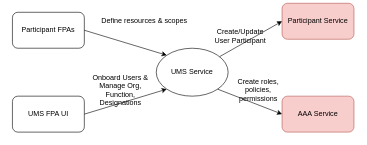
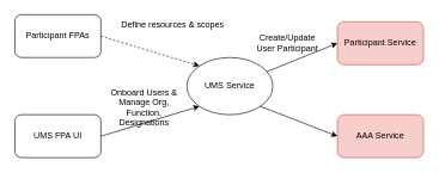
  <mxCell id="0" />
  <mxCell id="1" parent="0" />
  <mxCell id="2" value="UMS Service" style="ellipse;whiteSpace=wrap;html=1;" vertex="1" parent="1"><mxGeometry x="260" y="80" width="120" height="80" as="geometry" /></mxCell>
  <mxCell id="3" value="Participant FPAs" style="rounded=1;whiteSpace=wrap;html=1;" vertex="1" parent="1"><mxGeometry x="20" y="20" width="120" height="60" as="geometry" /></mxCell>
  <mxCell id="4" value="UMS FPA UI" style="rounded=1;whiteSpace=wrap;html=1;" vertex="1" parent="1"><mxGeometry x="20" y="160" width="120" height="60" as="geometry" /></mxCell>
- <mxCell id="5" value="Participant Service" style="rounded=1;whiteSpace=wrap;html=1;fillColor=#f8cecc;strokeColor=#b85450;" vertex="1" parent="1"><mxGeometry x="470" y="5" width="120" height="60" as="geometry" /></mxCell>
+ <mxCell id="5" value="Participant Service" style="rounded=1;whiteSpace=wrap;html=1;fillColor=#f8cecc;strokeColor=#b85450;" vertex="1" parent="1"><mxGeometry x="470" y="30" width="120" height="60" as="geometry" /></mxCell>
  <mxCell id="6" value="AAA Service" style="rounded=1;whiteSpace=wrap;html=1;fillColor=#f8cecc;strokeColor=#b85450;" vertex="1" parent="1"><mxGeometry x="470" y="160" width="120" height="60" as="geometry" /></mxCell>
- <mxCell id="7" value="" style="endArrow=classic;html=1;exitX=1;exitY=0.5;exitDx=0;exitDy=0;entryX=0;entryY=0;entryDx=0;entryDy=0;" edge="1" parent="1" source="3" target="2"><mxGeometry width="50" height="50" relative="1" as="geometry"><mxPoint x="310" y="110" as="sourcePoint" /><mxPoint x="360" y="60" as="targetPoint" /></mxGeometry></mxCell>
+ <mxCell id="7" value="" style="endArrow=classic;html=1;exitX=1;exitY=0.5;exitDx=0;exitDy=0;entryX=0;entryY=0;entryDx=0;entryDy=0;dashed=1;" edge="1" parent="1" source="3" target="2"><mxGeometry width="50" height="50" relative="1" as="geometry"><mxPoint x="310" y="110" as="sourcePoint" /><mxPoint x="360" y="60" as="targetPoint" /></mxGeometry></mxCell>
  <mxCell id="8" value="" style="endArrow=classic;html=1;exitX=1;exitY=0.5;exitDx=0;exitDy=0;entryX=0;entryY=1;entryDx=0;entryDy=0;" edge="1" parent="1" source="4" target="2"><mxGeometry width="50" height="50" relative="1" as="geometry"><mxPoint x="180" y="210" as="sourcePoint" /><mxPoint x="230" y="160" as="targetPoint" /></mxGeometry></mxCell>
  <mxCell id="9" value="" style="endArrow=classic;html=1;entryX=0;entryY=0.5;entryDx=0;entryDy=0;" edge="1" parent="1" source="2" target="5"><mxGeometry width="50" height="50" relative="1" as="geometry"><mxPoint x="380" y="100" as="sourcePoint" /><mxPoint x="430" y="50" as="targetPoint" /></mxGeometry></mxCell>
  <mxCell id="10" value="" style="endArrow=classic;html=1;exitX=1;exitY=1;exitDx=0;exitDy=0;" edge="1" parent="1" source="2"><mxGeometry width="50" height="50" relative="1" as="geometry"><mxPoint x="340" y="210" as="sourcePoint" /><mxPoint x="470" y="190" as="targetPoint" /></mxGeometry></mxCell>
  <mxCell id="11" value="Create/Update &lt;br&gt;User Participant" style="text;html=1;align=center;verticalAlign=middle;resizable=0;points=[];autosize=1;strokeColor=none;fillColor=none;" vertex="1" parent="1"><mxGeometry x="350" y="45" width="100" height="30" as="geometry" /></mxCell>
- <mxCell id="12" value="Create roles, &lt;br&gt;policies, &lt;br&gt;permissions" style="text;html=1;align=center;verticalAlign=middle;resizable=0;points=[];autosize=1;strokeColor=none;fillColor=none;" vertex="1" parent="1"><mxGeometry x="390" y="125" width="80" height="50" as="geometry" /></mxCell>
  <mxCell id="13" value="Onboard Users &amp;amp;&lt;br&gt;Manage Org, &lt;br&gt;Function, &lt;br&gt;Designations" style="text;html=1;align=center;verticalAlign=middle;resizable=0;points=[];autosize=1;strokeColor=none;fillColor=none;" vertex="1" parent="1"><mxGeometry x="145" y="120" width="110" height="60" as="geometry" /></mxCell>
  <mxCell id="14" value="Define resources &amp;amp; scopes" style="text;html=1;align=center;verticalAlign=middle;resizable=0;points=[];autosize=1;strokeColor=none;fillColor=none;" vertex="1" parent="1"><mxGeometry x="160" y="25" width="160" height="20" as="geometry" /></mxCell>
